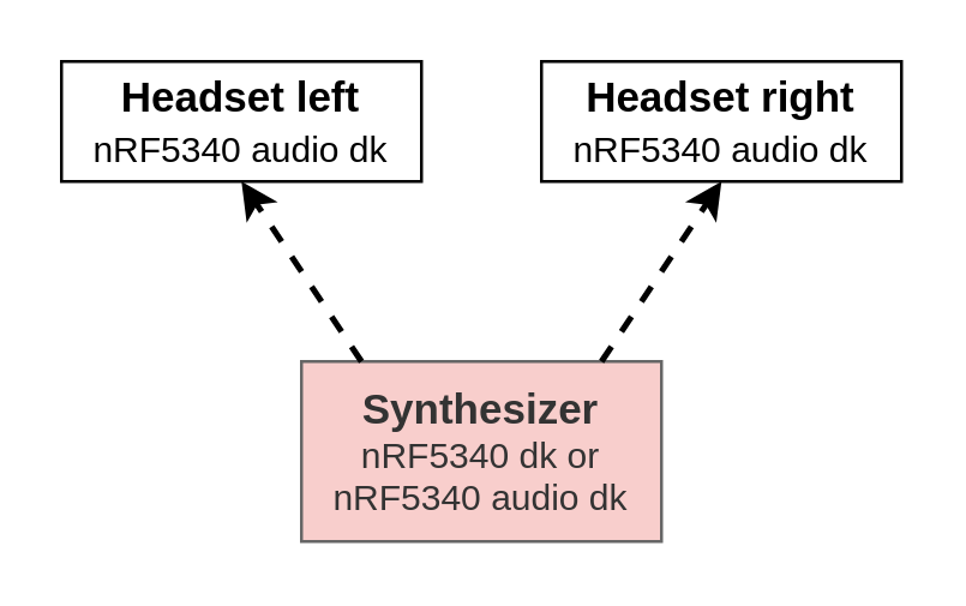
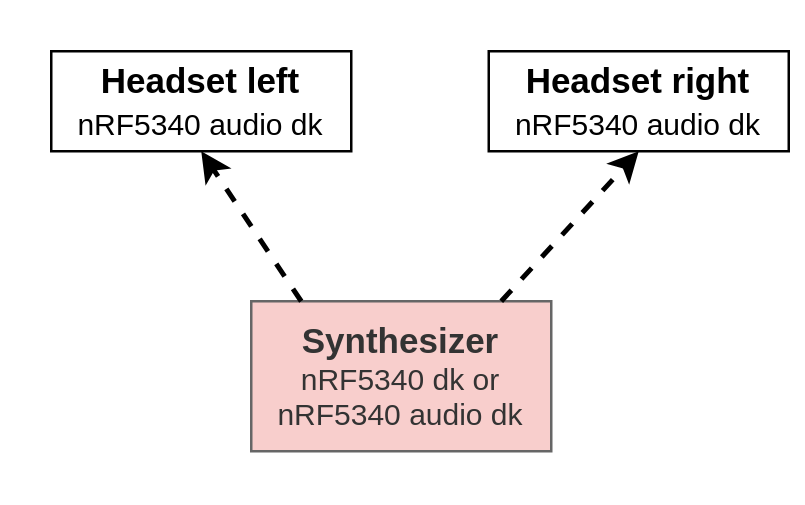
  <mxCell id="0" />
  <mxCell id="1" parent="0" />
  <mxCell id="2" value="&lt;b&gt;&lt;font style=&quot;font-size: 14px;&quot;&gt;Synthesizer&lt;/font&gt;&lt;/b&gt;&lt;br&gt;nRF5340 dk or nRF5340 audio dk" style="rounded=0;whiteSpace=wrap;html=1;fillColor=#f8cecc;strokeColor=#666666;fontColor=#333333;" vertex="1" parent="1"><mxGeometry x="100" y="120" width="120" height="60" as="geometry" /></mxCell>
- <mxCell id="3" value="&lt;b&gt;Headset right&lt;/b&gt;&lt;br&gt;&lt;font style=&quot;font-size: 12px;&quot;&gt;nRF5340 audio dk&lt;/font&gt;" style="rounded=0;whiteSpace=wrap;html=1;fontSize=14;" vertex="1" parent="1"><mxGeometry x="180" y="20" width="120" height="40" as="geometry" /></mxCell>
+ <mxCell id="3" value="&lt;b&gt;Headset right&lt;/b&gt;&lt;br&gt;&lt;font style=&quot;font-size: 12px;&quot;&gt;nRF5340 audio dk&lt;/font&gt;" style="rounded=0;whiteSpace=wrap;html=1;fontSize=14;" vertex="1" parent="1"><mxGeometry x="195" y="20" width="120" height="40" as="geometry" /></mxCell>
  <mxCell id="4" value="&lt;b&gt;Headset left&lt;/b&gt;&lt;br&gt;&lt;font style=&quot;font-size: 12px;&quot;&gt;nRF5340 audio dk&lt;/font&gt;" style="rounded=0;whiteSpace=wrap;html=1;fontSize=14;" vertex="1" parent="1"><mxGeometry x="20" y="20" width="120" height="40" as="geometry" /></mxCell>
  <mxCell id="5" value="" style="endArrow=classic;html=1;rounded=0;fontSize=12;entryX=0.5;entryY=1;entryDx=0;entryDy=0;dashed=1;strokeWidth=2;" edge="1" parent="1" target="4"><mxGeometry width="50" height="50" relative="1" as="geometry"><mxPoint x="120" y="120" as="sourcePoint" /><mxPoint x="170" y="70" as="targetPoint" /></mxGeometry></mxCell>
  <mxCell id="6" value="" style="endArrow=classic;html=1;rounded=0;fontSize=12;entryX=0.5;entryY=1;entryDx=0;entryDy=0;strokeWidth=2;dashed=1;" edge="1" parent="1" target="3"><mxGeometry width="50" height="50" relative="1" as="geometry"><mxPoint x="200" y="120" as="sourcePoint" /><mxPoint x="250" y="70" as="targetPoint" /></mxGeometry></mxCell>
